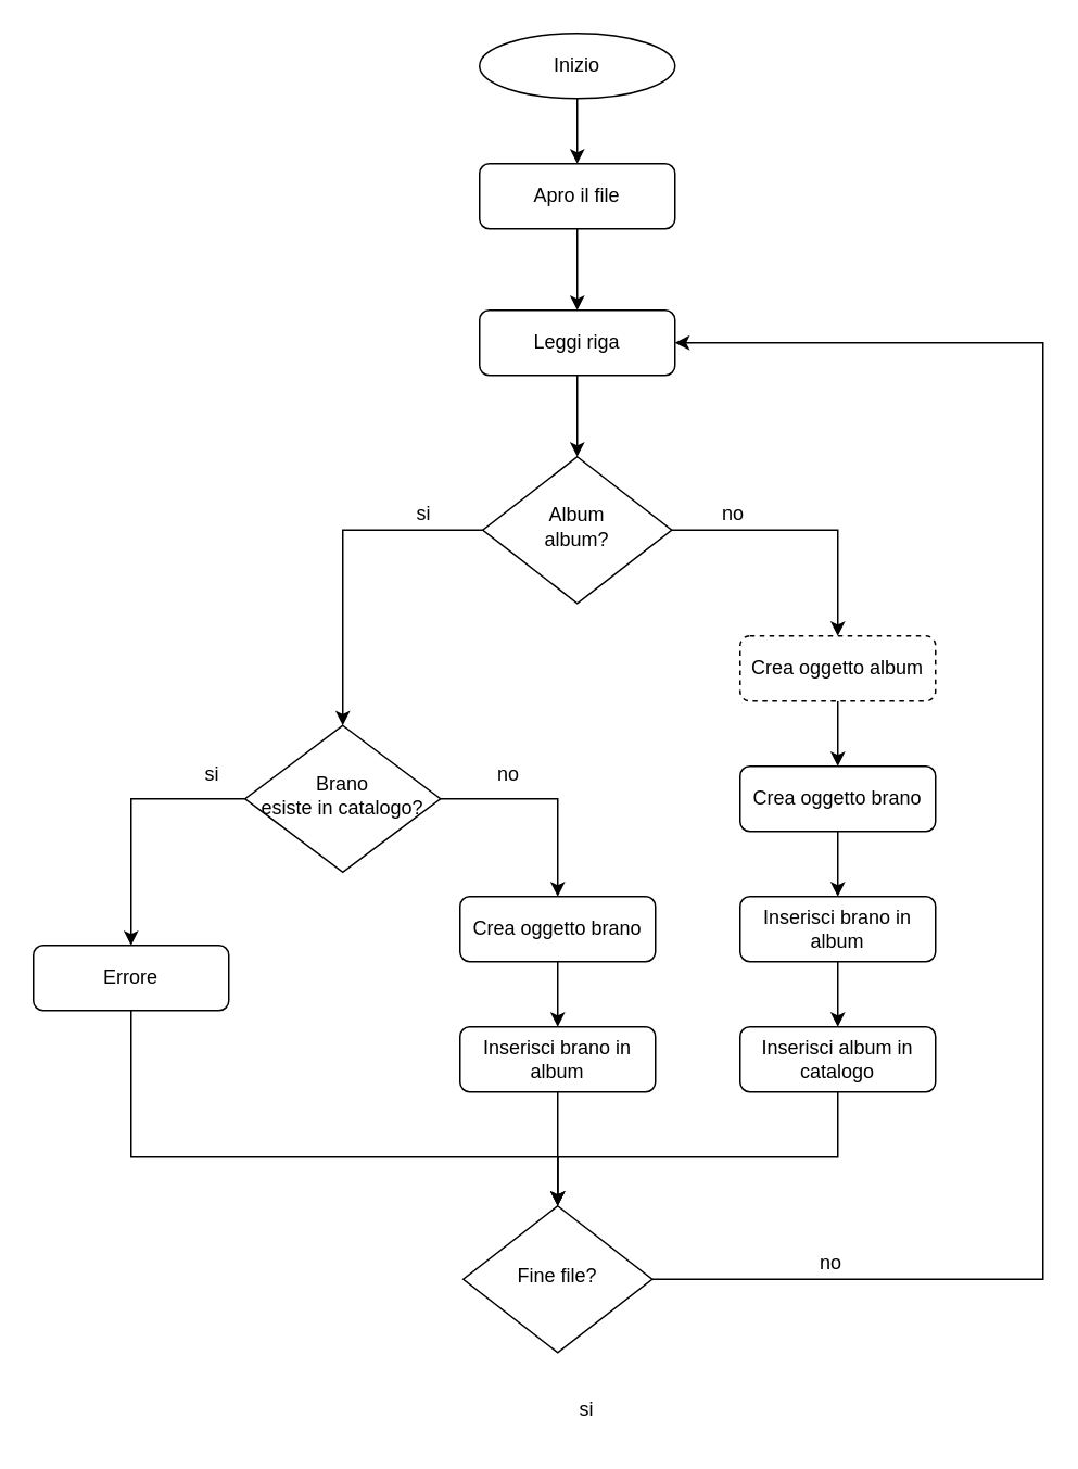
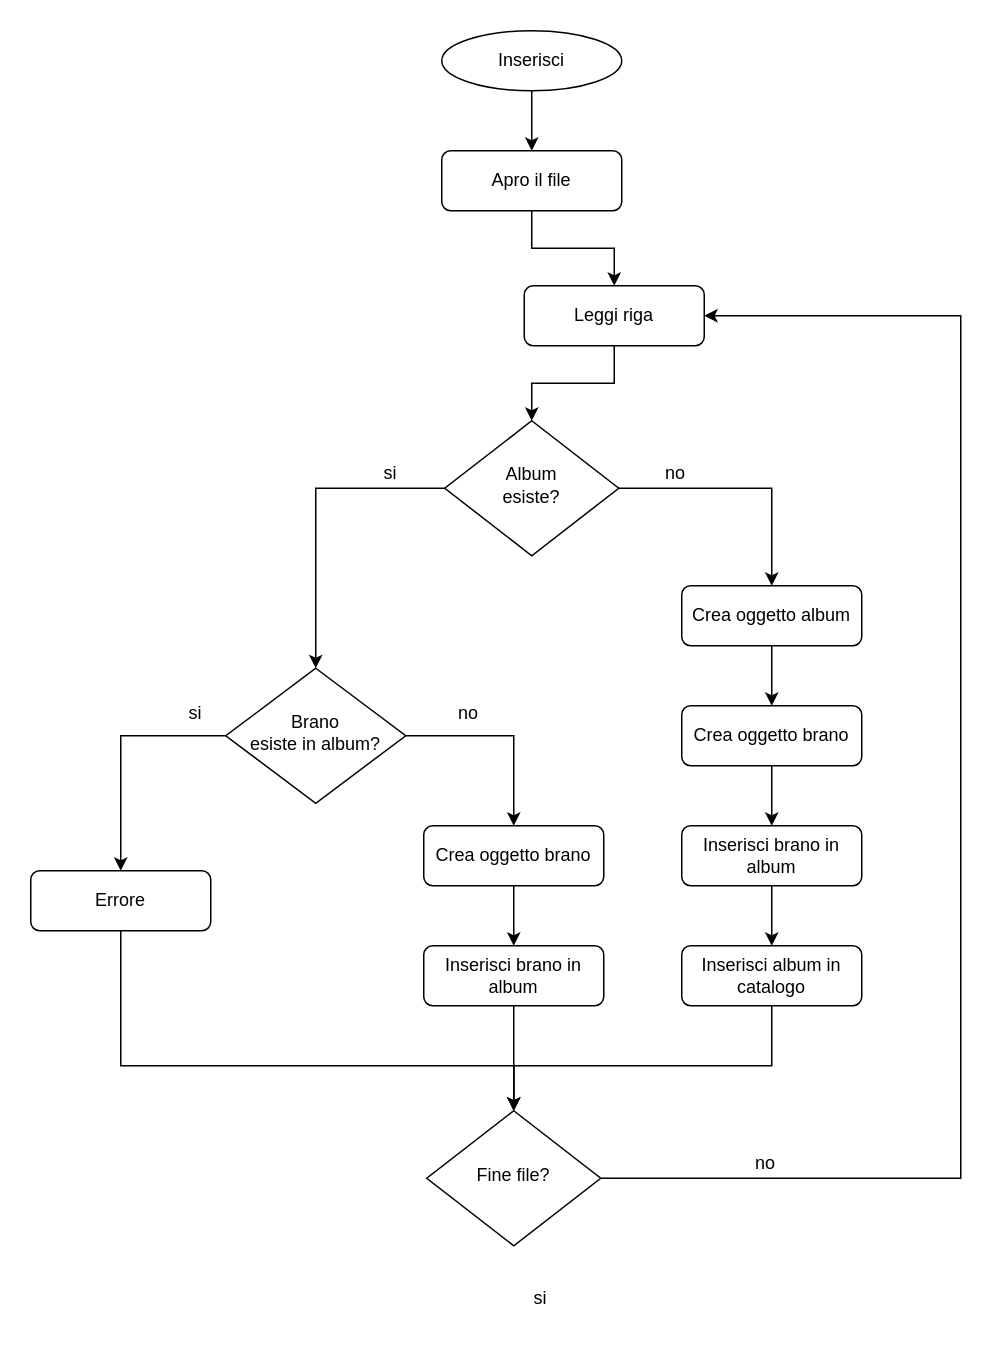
  <mxCell id="0" />
  <mxCell id="1" parent="0" />
  <mxCell id="2" value="" style="edgeStyle=orthogonalEdgeStyle;rounded=0;orthogonalLoop=1;jettySize=auto;html=1;" edge="1" parent="1" source="3" target="10"><mxGeometry relative="1" as="geometry" /></mxCell>
  <mxCell id="3" value="Apro il file" style="rounded=1;whiteSpace=wrap;html=1;fontSize=12;glass=0;strokeWidth=1;shadow=0;" parent="1" vertex="1"><mxGeometry x="294" y="100" width="120" height="40" as="geometry" /></mxCell>
  <mxCell id="4" style="edgeStyle=orthogonalEdgeStyle;rounded=0;orthogonalLoop=1;jettySize=auto;html=1;entryX=0.5;entryY=0;entryDx=0;entryDy=0;" edge="1" parent="1" source="6" target="8"><mxGeometry relative="1" as="geometry" /></mxCell>
  <mxCell id="5" style="edgeStyle=orthogonalEdgeStyle;rounded=0;orthogonalLoop=1;jettySize=auto;html=1;entryX=0.5;entryY=0;entryDx=0;entryDy=0;" edge="1" parent="1" source="6" target="21"><mxGeometry relative="1" as="geometry"><mxPoint x="208" y="445" as="targetPoint" /></mxGeometry></mxCell>
- <mxCell id="6" value="&lt;div&gt;Album&lt;/div&gt;&lt;div&gt;album?&lt;br&gt;&lt;/div&gt;" style="rhombus;whiteSpace=wrap;html=1;shadow=0;fontFamily=Helvetica;fontSize=12;align=center;strokeWidth=1;spacing=6;spacingTop=-4;" parent="1" vertex="1"><mxGeometry x="296" y="280" width="116" height="90" as="geometry" /></mxCell>
+ <mxCell id="6" value="&lt;div&gt;Album&lt;/div&gt;&lt;div&gt;esiste?&lt;br&gt;&lt;/div&gt;" style="rhombus;whiteSpace=wrap;html=1;shadow=0;fontFamily=Helvetica;fontSize=12;align=center;strokeWidth=1;spacing=6;spacingTop=-4;" parent="1" vertex="1"><mxGeometry x="296" y="280" width="116" height="90" as="geometry" /></mxCell>
  <mxCell id="7" style="edgeStyle=orthogonalEdgeStyle;rounded=0;orthogonalLoop=1;jettySize=auto;html=1;entryX=0.5;entryY=0;entryDx=0;entryDy=0;" edge="1" parent="1" source="8" target="14"><mxGeometry relative="1" as="geometry" /></mxCell>
- <mxCell id="8" value="Crea oggetto album" style="rounded=1;whiteSpace=wrap;html=1;fontSize=12;glass=0;strokeWidth=1;shadow=0;dashed=1;" parent="1" vertex="1"><mxGeometry x="454" y="390" width="120" height="40" as="geometry" /></mxCell>
+ <mxCell id="8" value="Crea oggetto album" style="rounded=1;whiteSpace=wrap;html=1;fontSize=12;glass=0;strokeWidth=1;shadow=0;" parent="1" vertex="1"><mxGeometry x="454" y="390" width="120" height="40" as="geometry" /></mxCell>
  <mxCell id="9" style="edgeStyle=orthogonalEdgeStyle;rounded=0;orthogonalLoop=1;jettySize=auto;html=1;entryX=0.5;entryY=0;entryDx=0;entryDy=0;" edge="1" parent="1" source="10" target="6"><mxGeometry relative="1" as="geometry" /></mxCell>
- <mxCell id="10" value="Leggi riga" style="rounded=1;whiteSpace=wrap;html=1;" vertex="1" parent="1"><mxGeometry x="294" y="190" width="120" height="40" as="geometry" /></mxCell>
+ <mxCell id="10" value="Leggi riga" style="rounded=1;whiteSpace=wrap;html=1;" vertex="1" parent="1"><mxGeometry x="349" y="190" width="120" height="40" as="geometry" /></mxCell>
  <mxCell id="11" value="no" style="text;html=1;strokeColor=none;fillColor=none;align=center;verticalAlign=middle;whiteSpace=wrap;rounded=0;" vertex="1" parent="1"><mxGeometry x="420" y="300" width="60" height="30" as="geometry" /></mxCell>
  <mxCell id="12" value="si" style="text;html=1;strokeColor=none;fillColor=none;align=center;verticalAlign=middle;whiteSpace=wrap;rounded=0;" vertex="1" parent="1"><mxGeometry x="230" y="300" width="60" height="30" as="geometry" /></mxCell>
  <mxCell id="13" style="edgeStyle=orthogonalEdgeStyle;rounded=0;orthogonalLoop=1;jettySize=auto;html=1;entryX=0.5;entryY=0;entryDx=0;entryDy=0;" edge="1" parent="1" source="14" target="16"><mxGeometry relative="1" as="geometry" /></mxCell>
  <mxCell id="14" value="Crea oggetto brano" style="rounded=1;whiteSpace=wrap;html=1;fontSize=12;glass=0;strokeWidth=1;shadow=0;" vertex="1" parent="1"><mxGeometry x="454" y="470" width="120" height="40" as="geometry" /></mxCell>
  <mxCell id="15" style="edgeStyle=orthogonalEdgeStyle;rounded=0;orthogonalLoop=1;jettySize=auto;html=1;entryX=0.5;entryY=0;entryDx=0;entryDy=0;" edge="1" parent="1" source="16" target="18"><mxGeometry relative="1" as="geometry" /></mxCell>
  <mxCell id="16" value="Inserisci brano in album" style="rounded=1;whiteSpace=wrap;html=1;fontSize=12;glass=0;strokeWidth=1;shadow=0;" vertex="1" parent="1"><mxGeometry x="454" y="550" width="120" height="40" as="geometry" /></mxCell>
  <mxCell id="17" style="edgeStyle=orthogonalEdgeStyle;rounded=0;orthogonalLoop=1;jettySize=auto;html=1;" edge="1" parent="1" source="18" target="32"><mxGeometry relative="1" as="geometry"><Array as="points"><mxPoint x="514" y="710" /><mxPoint x="342" y="710" /></Array></mxGeometry></mxCell>
  <mxCell id="18" value="Inserisci album in catalogo" style="rounded=1;whiteSpace=wrap;html=1;fontSize=12;glass=0;strokeWidth=1;shadow=0;" vertex="1" parent="1"><mxGeometry x="454" y="630" width="120" height="40" as="geometry" /></mxCell>
  <mxCell id="19" style="edgeStyle=orthogonalEdgeStyle;rounded=0;orthogonalLoop=1;jettySize=auto;html=1;entryX=0.5;entryY=0;entryDx=0;entryDy=0;" edge="1" parent="1" source="21" target="24"><mxGeometry relative="1" as="geometry"><mxPoint x="268" y="490" as="sourcePoint" /></mxGeometry></mxCell>
  <mxCell id="20" style="edgeStyle=orthogonalEdgeStyle;rounded=0;orthogonalLoop=1;jettySize=auto;html=1;entryX=0.5;entryY=0;entryDx=0;entryDy=0;exitX=0;exitY=0.5;exitDx=0;exitDy=0;" edge="1" parent="1" source="21" target="28"><mxGeometry relative="1" as="geometry" /></mxCell>
- <mxCell id="21" value="&lt;div&gt;Brano&lt;/div&gt;&lt;div&gt;esiste in catalogo?&lt;br&gt;&lt;/div&gt;" style="rhombus;whiteSpace=wrap;html=1;shadow=0;fontFamily=Helvetica;fontSize=12;align=center;strokeWidth=1;spacing=6;spacingTop=-4;" vertex="1" parent="1"><mxGeometry x="150" y="445" width="120" height="90" as="geometry" /></mxCell>
+ <mxCell id="21" value="&lt;div&gt;Brano&lt;/div&gt;&lt;div&gt;esiste in album?&lt;br&gt;&lt;/div&gt;" style="rhombus;whiteSpace=wrap;html=1;shadow=0;fontFamily=Helvetica;fontSize=12;align=center;strokeWidth=1;spacing=6;spacingTop=-4;" vertex="1" parent="1"><mxGeometry x="150" y="445" width="120" height="90" as="geometry" /></mxCell>
  <mxCell id="22" value="no" style="text;html=1;strokeColor=none;fillColor=none;align=center;verticalAlign=middle;whiteSpace=wrap;rounded=0;" vertex="1" parent="1"><mxGeometry x="282" y="460" width="60" height="30" as="geometry" /></mxCell>
  <mxCell id="23" style="edgeStyle=orthogonalEdgeStyle;rounded=0;orthogonalLoop=1;jettySize=auto;html=1;entryX=0.5;entryY=0;entryDx=0;entryDy=0;" edge="1" parent="1" source="24" target="26"><mxGeometry relative="1" as="geometry" /></mxCell>
  <mxCell id="24" value="Crea oggetto brano" style="rounded=1;whiteSpace=wrap;html=1;fontSize=12;glass=0;strokeWidth=1;shadow=0;" vertex="1" parent="1"><mxGeometry x="282" y="550" width="120" height="40" as="geometry" /></mxCell>
  <mxCell id="25" style="edgeStyle=orthogonalEdgeStyle;rounded=0;orthogonalLoop=1;jettySize=auto;html=1;entryX=0.5;entryY=0;entryDx=0;entryDy=0;" edge="1" parent="1" source="26" target="32"><mxGeometry relative="1" as="geometry" /></mxCell>
  <mxCell id="26" value="Inserisci brano in album" style="rounded=1;whiteSpace=wrap;html=1;fontSize=12;glass=0;strokeWidth=1;shadow=0;" vertex="1" parent="1"><mxGeometry x="282" y="630" width="120" height="40" as="geometry" /></mxCell>
  <mxCell id="27" style="edgeStyle=orthogonalEdgeStyle;rounded=0;orthogonalLoop=1;jettySize=auto;html=1;entryX=0.5;entryY=0;entryDx=0;entryDy=0;exitX=0.5;exitY=1;exitDx=0;exitDy=0;" edge="1" parent="1" source="28" target="32"><mxGeometry relative="1" as="geometry"><mxPoint x="240" y="700" as="targetPoint" /><Array as="points"><mxPoint x="80" y="710" /><mxPoint x="342" y="710" /></Array></mxGeometry></mxCell>
  <mxCell id="28" value="Errore" style="rounded=1;whiteSpace=wrap;html=1;" vertex="1" parent="1"><mxGeometry x="20" y="580" width="120" height="40" as="geometry" /></mxCell>
  <mxCell id="29" style="edgeStyle=orthogonalEdgeStyle;rounded=0;orthogonalLoop=1;jettySize=auto;html=1;entryX=0.5;entryY=0;entryDx=0;entryDy=0;" edge="1" parent="1" source="30" target="3"><mxGeometry relative="1" as="geometry" /></mxCell>
- <mxCell id="30" value="Inizio" style="ellipse;whiteSpace=wrap;html=1;" vertex="1" parent="1"><mxGeometry x="294" y="20" width="120" height="40" as="geometry" /></mxCell>
+ <mxCell id="30" value="Inserisci" style="ellipse;whiteSpace=wrap;html=1;" vertex="1" parent="1"><mxGeometry x="294" y="20" width="120" height="40" as="geometry" /></mxCell>
  <mxCell id="31" style="edgeStyle=elbowEdgeStyle;rounded=0;orthogonalLoop=1;jettySize=auto;html=1;entryX=1;entryY=0.5;entryDx=0;entryDy=0;" edge="1" parent="1" source="32" target="10"><mxGeometry relative="1" as="geometry"><mxPoint x="670" y="410" as="targetPoint" /><Array as="points"><mxPoint x="640" y="500" /></Array></mxGeometry></mxCell>
  <mxCell id="32" value="Fine file?" style="rhombus;whiteSpace=wrap;html=1;shadow=0;fontFamily=Helvetica;fontSize=12;align=center;strokeWidth=1;spacing=6;spacingTop=-4;" vertex="1" parent="1"><mxGeometry x="284" y="740" width="116" height="90" as="geometry" /></mxCell>
  <mxCell id="33" value="no" style="text;html=1;strokeColor=none;fillColor=none;align=center;verticalAlign=middle;whiteSpace=wrap;rounded=0;" vertex="1" parent="1"><mxGeometry x="480" y="760" width="60" height="30" as="geometry" /></mxCell>
  <mxCell id="34" value="si" style="text;html=1;strokeColor=none;fillColor=none;align=center;verticalAlign=middle;whiteSpace=wrap;rounded=0;" vertex="1" parent="1"><mxGeometry x="100" y="460" width="60" height="30" as="geometry" /></mxCell>
  <mxCell id="35" value="si" style="text;html=1;strokeColor=none;fillColor=none;align=center;verticalAlign=middle;whiteSpace=wrap;rounded=0;" vertex="1" parent="1"><mxGeometry x="330" y="850" width="60" height="30" as="geometry" /></mxCell>
